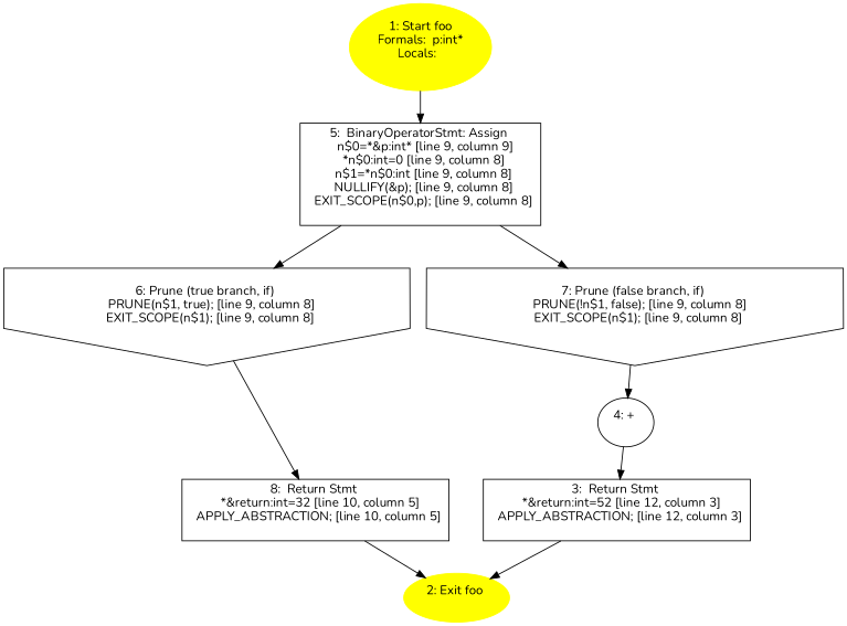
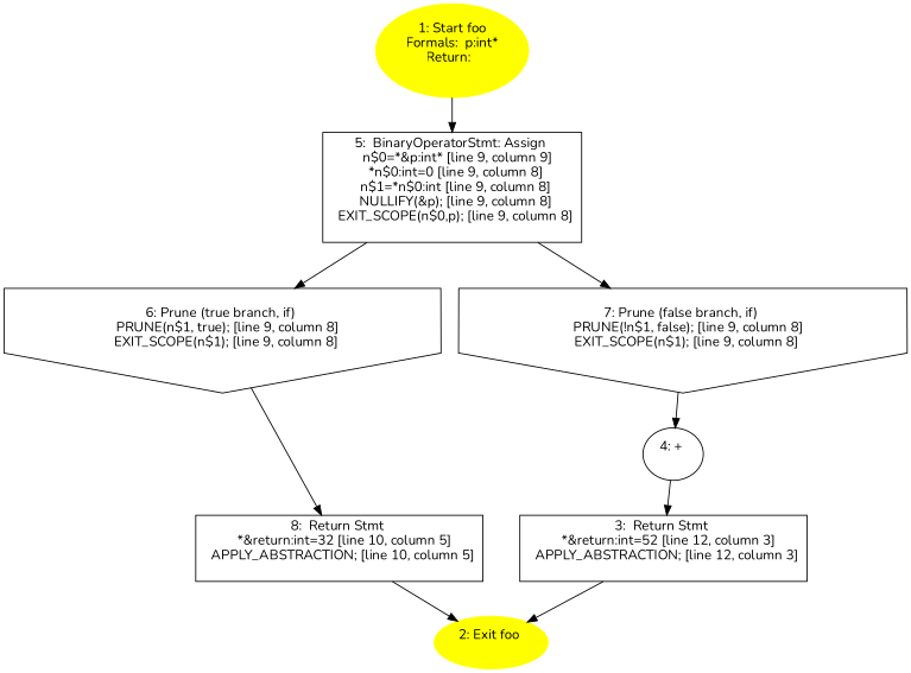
  digraph {
    fontname=Nunito
    node [fontname=Nunito]
    edge [fontname=Nunito]
-   n1 [color=yellow label="1: Start foo\nFormals:  p:int*\nLocals:  \n  " style=filled]
+   n1 [color=yellow label="1: Start foo\nFormals:  p:int*\nReturn:  \n  " style=filled]
    n2 [label="5:  BinaryOperatorStmt: Assign \n   n$0=*&p:int* [line 9, column 9]\n  *n$0:int=0 [line 9, column 8]\n  n$1=*n$0:int [line 9, column 8]\n  NULLIFY(&p); [line 9, column 8]\n  EXIT_SCOPE(n$0,p); [line 9, column 8]\n " shape=box]
    n3 [label="6: Prune (true branch, if) \n   PRUNE(n$1, true); [line 9, column 8]\n  EXIT_SCOPE(n$1); [line 9, column 8]\n " shape=invhouse]
    n4 [label="7: Prune (false branch, if) \n   PRUNE(!n$1, false); [line 9, column 8]\n  EXIT_SCOPE(n$1); [line 9, column 8]\n " shape=invhouse]
    n5 [color=yellow label="2: Exit foo \n  " style=filled]
    n6 [label="3:  Return Stmt \n   *&return:int=52 [line 12, column 3]\n  APPLY_ABSTRACTION; [line 12, column 3]\n " shape=box]
    n7 [label="4: + \n  "]
    n8 [label="8:  Return Stmt \n   *&return:int=32 [line 10, column 5]\n  APPLY_ABSTRACTION; [line 10, column 5]\n " shape=box]
    n1 -> n2
    n2 -> n3
    n2 -> n4
    n3 -> n8
    n4 -> n7
    n6 -> n5
    n7 -> n6
    n8 -> n5
  }
